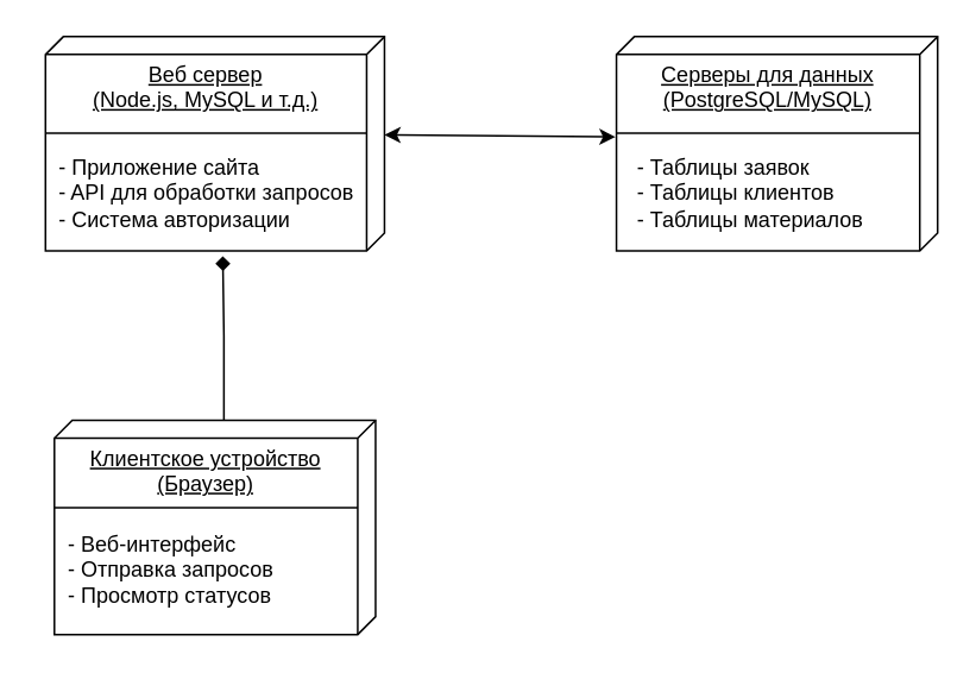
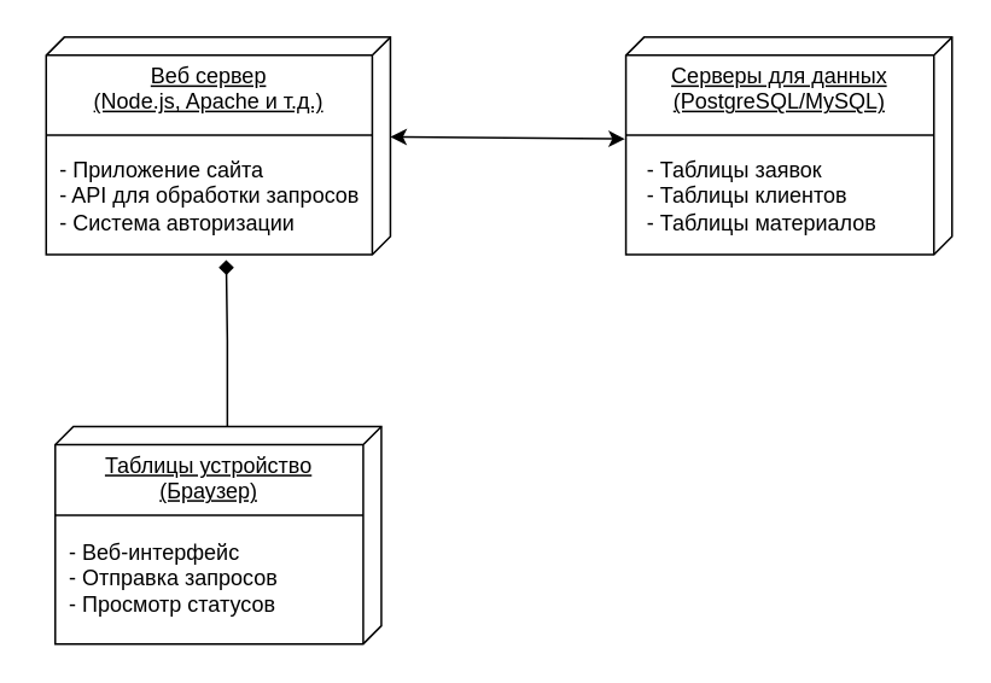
  <mxCell id="0" />
  <mxCell id="1" parent="0" />
- <mxCell id="2" value="Веб сервер&lt;div&gt;(Node.js, MySQL и т.д.)&lt;/div&gt;" style="verticalAlign=top;align=center;spacingTop=8;spacingLeft=2;spacingRight=12;shape=cube;size=10;direction=south;fontStyle=4;html=1;whiteSpace=wrap;" vertex="1" parent="1"><mxGeometry x="25" y="20" width="190" height="120" as="geometry" /></mxCell>
+ <mxCell id="2" value="Веб сервер&lt;div&gt;(Node.js, Apache и т.д.)&lt;/div&gt;" style="verticalAlign=top;align=center;spacingTop=8;spacingLeft=2;spacingRight=12;shape=cube;size=10;direction=south;fontStyle=4;html=1;whiteSpace=wrap;" vertex="1" parent="1"><mxGeometry x="25" y="20" width="190" height="120" as="geometry" /></mxCell>
  <mxCell id="3" value="Серверы для данных&lt;div&gt;(PostgreSQL/MySQL)&lt;/div&gt;" style="verticalAlign=top;align=center;spacingTop=8;spacingLeft=2;spacingRight=12;shape=cube;size=10;direction=south;fontStyle=4;html=1;whiteSpace=wrap;" vertex="1" parent="1"><mxGeometry x="345" y="20" width="180" height="120" as="geometry" /></mxCell>
- <mxCell id="4" value="Клиентское устройство&lt;div&gt;(Браузер)&lt;/div&gt;" style="verticalAlign=top;align=center;spacingTop=8;spacingLeft=2;spacingRight=12;shape=cube;size=10;direction=south;fontStyle=4;html=1;whiteSpace=wrap;" vertex="1" parent="1"><mxGeometry x="30" y="235" width="180" height="120" as="geometry" /></mxCell>
+ <mxCell id="4" value="Таблицы устройство&lt;div&gt;(Браузер)&lt;/div&gt;" style="verticalAlign=top;align=center;spacingTop=8;spacingLeft=2;spacingRight=12;shape=cube;size=10;direction=south;fontStyle=4;html=1;whiteSpace=wrap;" vertex="1" parent="1"><mxGeometry x="30" y="235" width="180" height="120" as="geometry" /></mxCell>
  <mxCell id="5" value="" style="line;strokeWidth=1;fillColor=none;align=left;verticalAlign=middle;spacingTop=-1;spacingLeft=3;spacingRight=3;rotatable=0;labelPosition=right;points=[];portConstraint=eastwest;strokeColor=inherit;" vertex="1" parent="1"><mxGeometry x="25" y="70" width="180" height="8" as="geometry" /></mxCell>
  <mxCell id="6" value="" style="line;strokeWidth=1;fillColor=none;align=left;verticalAlign=middle;spacingTop=-1;spacingLeft=3;spacingRight=3;rotatable=0;labelPosition=right;points=[];portConstraint=eastwest;strokeColor=inherit;" vertex="1" parent="1"><mxGeometry x="30" y="280" width="170" height="8" as="geometry" /></mxCell>
  <mxCell id="7" value="" style="line;strokeWidth=1;fillColor=none;align=left;verticalAlign=middle;spacingTop=-1;spacingLeft=3;spacingRight=3;rotatable=0;labelPosition=right;points=[];portConstraint=eastwest;strokeColor=inherit;" vertex="1" parent="1"><mxGeometry x="345" y="70" width="170" height="8" as="geometry" /></mxCell>
  <mxCell id="8" value="&lt;div style=&quot;text-align: left;&quot;&gt;&lt;span style=&quot;background-color: initial;&quot;&gt;- Приложение сайта&lt;/span&gt;&lt;/div&gt;&lt;div style=&quot;text-align: left;&quot;&gt;- API для обработки запросов&lt;/div&gt;&lt;div style=&quot;text-align: left;&quot;&gt;- Система авторизации&lt;/div&gt;" style="text;html=1;align=center;verticalAlign=middle;resizable=0;points=[];autosize=1;strokeColor=none;fillColor=none;" vertex="1" parent="1"><mxGeometry x="20" y="78" width="190" height="60" as="geometry" /></mxCell>
  <mxCell id="9" value="- Веб-интерфейс&lt;div&gt;- Отправка запросов&lt;/div&gt;&lt;div&gt;- Просмотр статусов&lt;/div&gt;" style="text;html=1;align=left;verticalAlign=middle;resizable=0;points=[];autosize=1;strokeColor=none;fillColor=none;" vertex="1" parent="1"><mxGeometry x="36" y="289" width="140" height="60" as="geometry" /></mxCell>
  <mxCell id="10" value="- Таблицы заявок&lt;div&gt;- Таблицы клиентов&lt;/div&gt;&lt;div&gt;- Таблицы материалов&lt;/div&gt;" style="text;html=1;align=left;verticalAlign=middle;resizable=0;points=[];autosize=1;strokeColor=none;fillColor=none;" vertex="1" parent="1"><mxGeometry x="355" y="78" width="150" height="60" as="geometry" /></mxCell>
  <mxCell id="11" value="" style="endArrow=classic;startArrow=classic;html=1;rounded=0;exitX=0;exitY=0;exitDx=55;exitDy=0;exitPerimeter=0;entryX=0.468;entryY=1.003;entryDx=0;entryDy=0;entryPerimeter=0;" edge="1" parent="1" source="2" target="3"><mxGeometry width="50" height="50" relative="1" as="geometry"><mxPoint x="265" y="190" as="sourcePoint" /><mxPoint x="315" y="140" as="targetPoint" /><Array as="points" /></mxGeometry></mxCell>
  <mxCell id="12" style="edgeStyle=orthogonalEdgeStyle;rounded=0;orthogonalLoop=1;jettySize=auto;html=1;exitX=0;exitY=0;exitDx=0;exitDy=85;exitPerimeter=0;entryX=1.025;entryY=0.477;entryDx=0;entryDy=0;entryPerimeter=0;endArrow=diamond;" edge="1" parent="1" source="4" target="2"><mxGeometry relative="1" as="geometry" /></mxCell>
